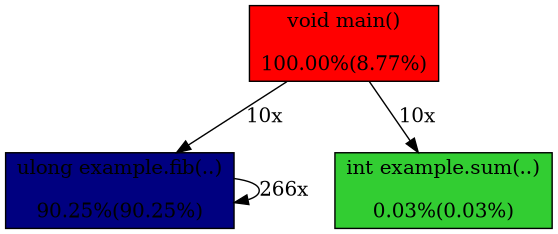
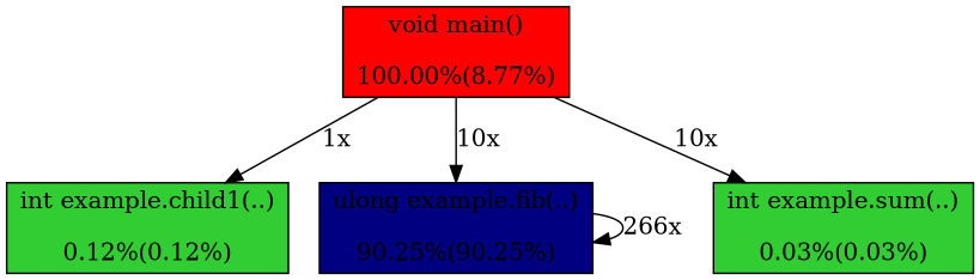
  digraph {
    node [fillcolor=limegreen shape=box style=filled]
+   n1 [label="int example.child1(..)\n\n0.12%(0.12%)"]
    n2 [fillcolor=navy label="ulong example.fib(..)\n\n90.25%(90.25%)"]
    n3 [label="int example.sum(..)\n\n0.03%(0.03%)"]
    n4 [fillcolor=red label="void main()\n\n100.00%(8.77%)"]
    n2 -> n2 [label="266x"]
+   n4 -> n1 [label="1x"]
    n4 -> n2 [label="10x"]
    n4 -> n3 [label="10x"]
  }
